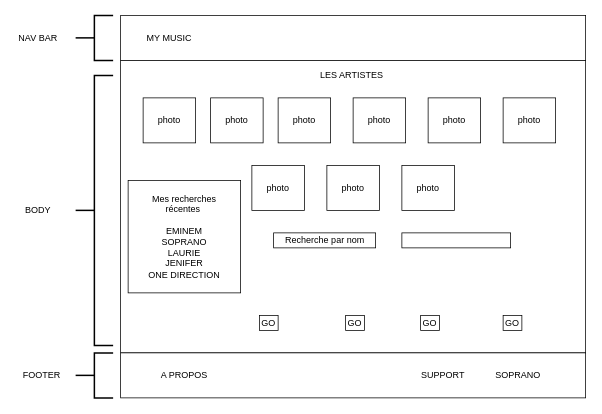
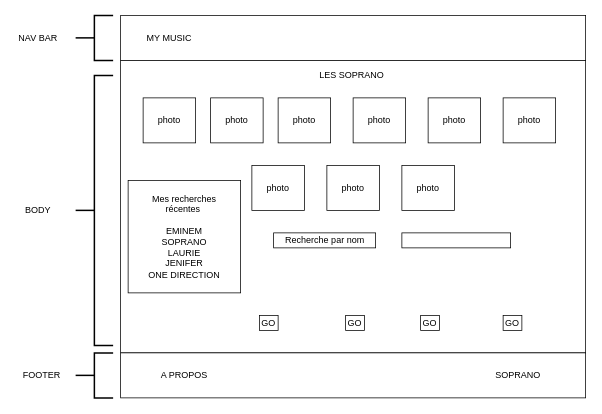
  <mxCell id="0" />
  <mxCell id="1" parent="0" />
  <mxCell id="2" value="" style="rounded=0;whiteSpace=wrap;html=1;" vertex="1" parent="1"><mxGeometry x="160" y="20" width="620" height="60" as="geometry" /></mxCell>
  <mxCell id="3" value="&lt;font style=&quot;vertical-align: inherit&quot;&gt;&lt;font style=&quot;vertical-align: inherit&quot;&gt;MY MUSIC&lt;/font&gt;&lt;/font&gt;" style="text;html=1;strokeColor=none;fillColor=none;align=center;verticalAlign=middle;whiteSpace=wrap;rounded=0;" vertex="1" parent="1"><mxGeometry x="170" y="40" width="110" height="20" as="geometry" /></mxCell>
  <mxCell id="4" value="" style="rounded=0;whiteSpace=wrap;html=1;" vertex="1" parent="1"><mxGeometry x="160" y="80" width="620" height="390" as="geometry" /></mxCell>
- <mxCell id="5" value="&lt;font style=&quot;vertical-align: inherit&quot;&gt;&lt;font style=&quot;vertical-align: inherit&quot;&gt;LES ARTISTES&amp;nbsp;&lt;/font&gt;&lt;/font&gt;" style="text;html=1;strokeColor=none;fillColor=none;align=center;verticalAlign=middle;whiteSpace=wrap;rounded=0;" vertex="1" parent="1"><mxGeometry x="405" y="90" width="130" height="20" as="geometry" /></mxCell>
+ <mxCell id="5" value="&lt;font style=&quot;vertical-align: inherit&quot;&gt;&lt;font style=&quot;vertical-align: inherit&quot;&gt;LES SOPRANO&amp;nbsp;&lt;/font&gt;&lt;/font&gt;" style="text;html=1;strokeColor=none;fillColor=none;align=center;verticalAlign=middle;whiteSpace=wrap;rounded=0;" vertex="1" parent="1"><mxGeometry x="405" y="90" width="130" height="20" as="geometry" /></mxCell>
  <mxCell id="6" value="&lt;span&gt;&lt;font style=&quot;vertical-align: inherit&quot;&gt;&lt;font style=&quot;vertical-align: inherit&quot;&gt;photo&lt;/font&gt;&lt;/font&gt;&lt;/span&gt;" style="rounded=0;whiteSpace=wrap;html=1;" vertex="1" parent="1"><mxGeometry x="190" y="130" width="70" height="60" as="geometry" /></mxCell>
  <mxCell id="7" value="&lt;span&gt;&lt;font style=&quot;vertical-align: inherit&quot;&gt;&lt;font style=&quot;vertical-align: inherit&quot;&gt;photo&lt;/font&gt;&lt;/font&gt;&lt;/span&gt;" style="rounded=0;whiteSpace=wrap;html=1;" vertex="1" parent="1"><mxGeometry x="280" y="130" width="70" height="60" as="geometry" /></mxCell>
  <mxCell id="8" value="&lt;span&gt;&lt;font style=&quot;vertical-align: inherit&quot;&gt;&lt;font style=&quot;vertical-align: inherit&quot;&gt;photo&lt;/font&gt;&lt;/font&gt;&lt;/span&gt;" style="rounded=0;whiteSpace=wrap;html=1;" vertex="1" parent="1"><mxGeometry x="535" y="220" width="70" height="60" as="geometry" /></mxCell>
  <mxCell id="9" value="&lt;span&gt;&lt;font style=&quot;vertical-align: inherit&quot;&gt;&lt;font style=&quot;vertical-align: inherit&quot;&gt;photo&lt;/font&gt;&lt;/font&gt;&lt;/span&gt;" style="rounded=0;whiteSpace=wrap;html=1;" vertex="1" parent="1"><mxGeometry x="435" y="220" width="70" height="60" as="geometry" /></mxCell>
  <mxCell id="10" value="&lt;span&gt;&lt;font style=&quot;vertical-align: inherit&quot;&gt;&lt;font style=&quot;vertical-align: inherit&quot;&gt;photo&lt;/font&gt;&lt;/font&gt;&lt;/span&gt;" style="rounded=0;whiteSpace=wrap;html=1;" vertex="1" parent="1"><mxGeometry x="335" y="220" width="70" height="60" as="geometry" /></mxCell>
  <mxCell id="11" value="" style="rounded=0;whiteSpace=wrap;html=1;" vertex="1" parent="1"><mxGeometry x="370" y="130" width="70" height="60" as="geometry" /></mxCell>
  <mxCell id="12" value="&lt;span&gt;&lt;font style=&quot;vertical-align: inherit&quot;&gt;&lt;font style=&quot;vertical-align: inherit&quot;&gt;photo&lt;/font&gt;&lt;/font&gt;&lt;/span&gt;" style="rounded=0;whiteSpace=wrap;html=1;" vertex="1" parent="1"><mxGeometry x="470" y="130" width="70" height="60" as="geometry" /></mxCell>
  <mxCell id="13" value="&lt;span&gt;&lt;font style=&quot;vertical-align: inherit&quot;&gt;&lt;font style=&quot;vertical-align: inherit&quot;&gt;photo&lt;/font&gt;&lt;/font&gt;&lt;/span&gt;" style="rounded=0;whiteSpace=wrap;html=1;" vertex="1" parent="1"><mxGeometry x="570" y="130" width="70" height="60" as="geometry" /></mxCell>
  <mxCell id="14" value="&lt;span&gt;&lt;font style=&quot;vertical-align: inherit&quot;&gt;&lt;font style=&quot;vertical-align: inherit&quot;&gt;photo&lt;/font&gt;&lt;/font&gt;&lt;/span&gt;" style="rounded=0;whiteSpace=wrap;html=1;" vertex="1" parent="1"><mxGeometry x="670" y="130" width="70" height="60" as="geometry" /></mxCell>
  <mxCell id="15" value="&lt;font style=&quot;vertical-align: inherit&quot;&gt;&lt;font style=&quot;vertical-align: inherit&quot;&gt;&lt;font style=&quot;vertical-align: inherit&quot;&gt;&lt;font style=&quot;vertical-align: inherit&quot;&gt;photo&lt;/font&gt;&lt;/font&gt;&lt;/font&gt;&lt;/font&gt;" style="text;html=1;strokeColor=none;fillColor=none;align=center;verticalAlign=middle;whiteSpace=wrap;rounded=0;" vertex="1" parent="1"><mxGeometry x="385" y="145" width="40" height="30" as="geometry" /></mxCell>
  <mxCell id="16" value="" style="whiteSpace=wrap;html=1;aspect=fixed;" vertex="1" parent="1"><mxGeometry x="170" y="240" width="150" height="150" as="geometry" /></mxCell>
  <mxCell id="17" value="&lt;font style=&quot;vertical-align: inherit&quot;&gt;&lt;font style=&quot;vertical-align: inherit&quot;&gt;Mes recherches récentes&amp;nbsp;&lt;br&gt;&lt;br&gt;EMINEM&lt;br&gt;SOPRANO&lt;br&gt;LAURIE&lt;br&gt;JENIFER&lt;br&gt;ONE DIRECTION&lt;br&gt;&lt;/font&gt;&lt;/font&gt;" style="text;html=1;strokeColor=none;fillColor=none;align=center;verticalAlign=middle;whiteSpace=wrap;rounded=0;" vertex="1" parent="1"><mxGeometry x="180" y="250" width="130" height="130" as="geometry" /></mxCell>
  <mxCell id="18" value="" style="rounded=0;whiteSpace=wrap;html=1;" vertex="1" parent="1"><mxGeometry x="364" y="310" width="136" height="20" as="geometry" /></mxCell>
  <mxCell id="19" value="" style="rounded=0;whiteSpace=wrap;html=1;" vertex="1" parent="1"><mxGeometry x="535" y="310" width="145" height="20" as="geometry" /></mxCell>
  <mxCell id="20" value="&lt;font style=&quot;vertical-align: inherit&quot;&gt;&lt;font style=&quot;vertical-align: inherit&quot;&gt;Recherche par nom&lt;/font&gt;&lt;/font&gt;" style="text;html=1;strokeColor=none;fillColor=none;align=center;verticalAlign=middle;whiteSpace=wrap;rounded=0;" vertex="1" parent="1"><mxGeometry x="361.5" y="310" width="141" height="20" as="geometry" /></mxCell>
  <mxCell id="21" value="" style="rounded=0;whiteSpace=wrap;html=1;" vertex="1" parent="1"><mxGeometry x="345" y="420" width="25" height="20" as="geometry" /></mxCell>
  <mxCell id="22" value="GO" style="text;html=1;strokeColor=none;fillColor=none;align=center;verticalAlign=middle;whiteSpace=wrap;rounded=0;" vertex="1" parent="1"><mxGeometry x="340" y="420" width="35" height="20" as="geometry" /></mxCell>
  <mxCell id="23" value="" style="rounded=0;whiteSpace=wrap;html=1;" vertex="1" parent="1"><mxGeometry x="460" y="420" width="25" height="20" as="geometry" /></mxCell>
  <mxCell id="24" value="" style="rounded=0;whiteSpace=wrap;html=1;" vertex="1" parent="1"><mxGeometry x="560" y="420" width="25" height="20" as="geometry" /></mxCell>
  <mxCell id="25" value="" style="rounded=0;whiteSpace=wrap;html=1;" vertex="1" parent="1"><mxGeometry x="670" y="420" width="25" height="20" as="geometry" /></mxCell>
  <mxCell id="26" value="GO" style="text;html=1;strokeColor=none;fillColor=none;align=center;verticalAlign=middle;whiteSpace=wrap;rounded=0;" vertex="1" parent="1"><mxGeometry x="455" y="420" width="35" height="20" as="geometry" /></mxCell>
  <mxCell id="27" value="GO" style="text;html=1;strokeColor=none;fillColor=none;align=center;verticalAlign=middle;whiteSpace=wrap;rounded=0;" vertex="1" parent="1"><mxGeometry x="665" y="420" width="35" height="20" as="geometry" /></mxCell>
  <mxCell id="28" value="GO" style="text;html=1;strokeColor=none;fillColor=none;align=center;verticalAlign=middle;whiteSpace=wrap;rounded=0;" vertex="1" parent="1"><mxGeometry x="555" y="420" width="35" height="20" as="geometry" /></mxCell>
  <mxCell id="29" value="" style="rounded=0;whiteSpace=wrap;html=1;" vertex="1" parent="1"><mxGeometry x="160" y="470" width="620" height="60" as="geometry" /></mxCell>
  <mxCell id="30" value="A PROPOS&lt;span style=&quot;color: rgba(0 , 0 , 0 , 0) ; font-family: monospace ; font-size: 0px&quot;&gt;%3CmxGraphModel%3E%3Croot%3E%3CmxCell%20id%3D%220%22%2F%3E%3CmxCell%20id%3D%221%22%20parent%3D%220%22%2F%3E%3CmxCell%20id%3D%222%22%20value%3D%22GO%22%20style%3D%22text%3Bhtml%3D1%3BstrokeColor%3Dnone%3BfillColor%3Dnone%3Balign%3Dcenter%3BverticalAlign%3Dmiddle%3BwhiteSpace%3Dwrap%3Brounded%3D0%3B%22%20vertex%3D%221%22%20parent%3D%221%22%3E%3CmxGeometry%20x%3D%22330%22%20y%3D%22500%22%20width%3D%2235%22%20height%3D%2220%22%20as%3D%22geometry%22%2F%3E%3C%2FmxCell%3E%3C%2Froot%3E%3C%2FmxGraphModel%3E&lt;/span&gt;" style="text;html=1;strokeColor=none;fillColor=none;align=center;verticalAlign=middle;whiteSpace=wrap;rounded=0;" vertex="1" parent="1"><mxGeometry x="190" y="490" width="110" height="20" as="geometry" /></mxCell>
- <mxCell id="31" value="SUPPORT" style="text;html=1;strokeColor=none;fillColor=none;align=center;verticalAlign=middle;whiteSpace=wrap;rounded=0;" vertex="1" parent="1"><mxGeometry x="570" y="490" width="40" height="20" as="geometry" /></mxCell>
  <mxCell id="32" value="SOPRANO" style="text;html=1;strokeColor=none;fillColor=none;align=center;verticalAlign=middle;whiteSpace=wrap;rounded=0;" vertex="1" parent="1"><mxGeometry x="670" y="490" width="40" height="20" as="geometry" /></mxCell>
  <mxCell id="33" value="" style="strokeWidth=2;html=1;shape=mxgraph.flowchart.annotation_2;align=left;labelPosition=right;pointerEvents=1;" vertex="1" parent="1"><mxGeometry x="100" y="20" width="50" height="60" as="geometry" /></mxCell>
  <mxCell id="34" value="" style="strokeWidth=2;html=1;shape=mxgraph.flowchart.annotation_2;align=left;labelPosition=right;pointerEvents=1;" vertex="1" parent="1"><mxGeometry x="100" y="100" width="50" height="360" as="geometry" /></mxCell>
  <mxCell id="35" value="" style="strokeWidth=2;html=1;shape=mxgraph.flowchart.annotation_2;align=left;labelPosition=right;pointerEvents=1;" vertex="1" parent="1"><mxGeometry x="100" y="470" width="50" height="60" as="geometry" /></mxCell>
  <mxCell id="36" value="NAV BAR" style="text;html=1;strokeColor=none;fillColor=none;align=center;verticalAlign=middle;whiteSpace=wrap;rounded=0;" vertex="1" parent="1"><mxGeometry x="20" y="40" width="60" height="20" as="geometry" /></mxCell>
  <mxCell id="37" value="BODY" style="text;html=1;strokeColor=none;fillColor=none;align=center;verticalAlign=middle;whiteSpace=wrap;rounded=0;" vertex="1" parent="1"><mxGeometry x="30" y="270" width="40" height="20" as="geometry" /></mxCell>
  <mxCell id="38" value="FOOTER" style="text;html=1;strokeColor=none;fillColor=none;align=center;verticalAlign=middle;whiteSpace=wrap;rounded=0;" vertex="1" parent="1"><mxGeometry x="30" y="490" width="50" height="20" as="geometry" /></mxCell>
